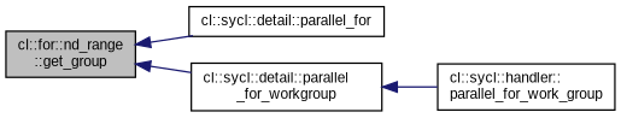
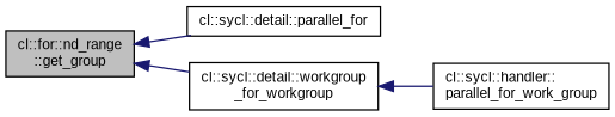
  digraph {
    fontname="Liberation Sans"
    rankdir=LR
    node [color=black fontname="Liberation Sans" fontsize=10 shape=record]
    edge [color=midnightblue dir=back fontname="Liberation Sans" fontsize=10 labelfontname=Helvetica labelfontsize=10 style=solid]
    n1 [fillcolor=grey75 fontcolor=black height=0.2 label="cl::for::nd_range\l::get_group" style=filled width=0.4]
    n2 [height=0.2 label="cl::sycl::detail::parallel_for" width=0.4]
-   n3 [height=0.2 label="cl::sycl::detail::parallel\l_for_workgroup" width=0.4]
+   n3 [height=0.2 label="cl::sycl::detail::workgroup\l_for_workgroup" width=0.4]
    n4 [height=0.2 label="cl::sycl::handler::\lparallel_for_work_group" width=0.4]
    n1 -> n2
    n1 -> n3
    n3 -> n4
  }
